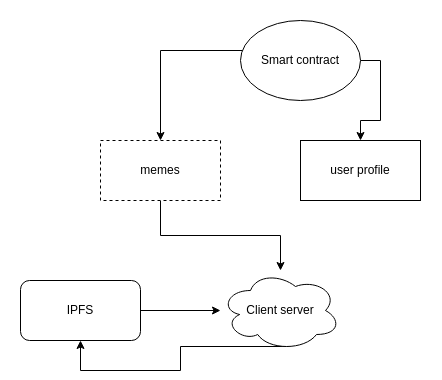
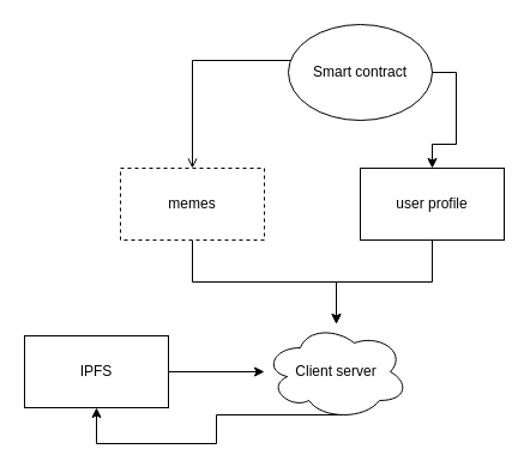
  <mxCell id="0" />
  <mxCell id="1" parent="0" />
  <mxCell id="2" style="edgeStyle=orthogonalEdgeStyle;rounded=0;orthogonalLoop=1;jettySize=auto;html=1;" edge="1" parent="1" source="3" target="5"><mxGeometry relative="1" as="geometry" /></mxCell>
- <mxCell id="3" value="IPFS" style="whiteSpace=wrap;html=1;rounded=1;" vertex="1" parent="1"><mxGeometry x="20" y="280" width="120" height="60" as="geometry" /></mxCell>
+ <mxCell id="3" value="IPFS" style="rounded=0;whiteSpace=wrap;html=1;" vertex="1" parent="1"><mxGeometry x="20" y="280" width="120" height="60" as="geometry" /></mxCell>
  <mxCell id="4" style="edgeStyle=orthogonalEdgeStyle;rounded=0;orthogonalLoop=1;jettySize=auto;html=1;exitX=0.55;exitY=0.95;exitDx=0;exitDy=0;exitPerimeter=0;entryX=0.5;entryY=1;entryDx=0;entryDy=0;" edge="1" parent="1" source="5" target="3"><mxGeometry relative="1" as="geometry" /></mxCell>
  <mxCell id="5" value="Client server" style="ellipse;shape=cloud;whiteSpace=wrap;html=1;" vertex="1" parent="1"><mxGeometry x="220" y="270" width="120" height="80" as="geometry" /></mxCell>
  <mxCell id="6" style="edgeStyle=orthogonalEdgeStyle;rounded=0;orthogonalLoop=1;jettySize=auto;html=1;exitX=1;exitY=0.5;exitDx=0;exitDy=0;" edge="1" parent="1" source="8" target="12"><mxGeometry relative="1" as="geometry" /></mxCell>
- <mxCell id="7" style="edgeStyle=orthogonalEdgeStyle;rounded=0;orthogonalLoop=1;jettySize=auto;html=1;entryX=0.5;entryY=0;entryDx=0;entryDy=0;" edge="1" parent="1" source="8" target="10"><mxGeometry relative="1" as="geometry"><mxPoint x="160" y="130" as="targetPoint" /><Array as="points"><mxPoint x="160" y="50" /></Array></mxGeometry></mxCell>
+ <mxCell id="7" style="edgeStyle=orthogonalEdgeStyle;rounded=0;orthogonalLoop=1;jettySize=auto;html=1;entryX=0.5;entryY=0;entryDx=0;entryDy=0;endArrow=open;" edge="1" parent="1" source="8" target="10"><mxGeometry relative="1" as="geometry"><mxPoint x="160" y="130" as="targetPoint" /><Array as="points"><mxPoint x="160" y="50" /></Array></mxGeometry></mxCell>
  <mxCell id="8" value="Smart contract" style="ellipse;whiteSpace=wrap;html=1;" vertex="1" parent="1"><mxGeometry x="240" y="20" width="120" height="80" as="geometry" /></mxCell>
  <mxCell id="9" style="edgeStyle=orthogonalEdgeStyle;rounded=0;orthogonalLoop=1;jettySize=auto;html=1;" edge="1" parent="1" source="10" target="5"><mxGeometry relative="1" as="geometry" /></mxCell>
  <mxCell id="10" value="memes" style="rounded=0;whiteSpace=wrap;html=1;dashed=1;" vertex="1" parent="1"><mxGeometry x="100" y="140" width="120" height="60" as="geometry" /></mxCell>
+ <mxCell id="11" style="edgeStyle=orthogonalEdgeStyle;rounded=0;orthogonalLoop=1;jettySize=auto;html=1;" edge="1" parent="1" source="12" target="5"><mxGeometry relative="1" as="geometry" /></mxCell>
  <mxCell id="12" value="user profile" style="rounded=0;whiteSpace=wrap;html=1;" vertex="1" parent="1"><mxGeometry x="300" y="140" width="120" height="60" as="geometry" /></mxCell>
